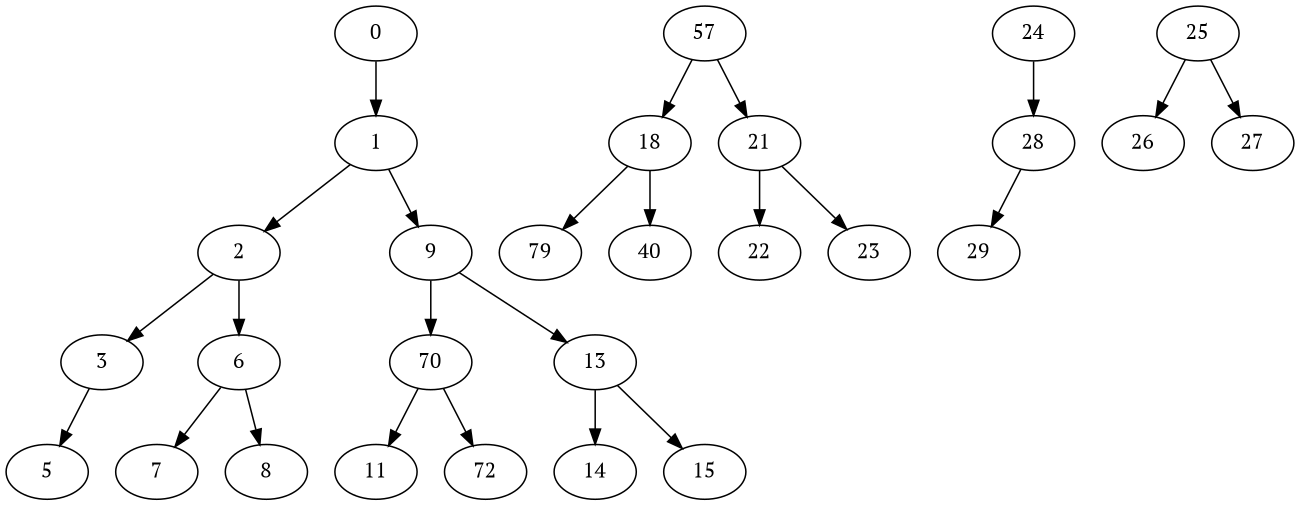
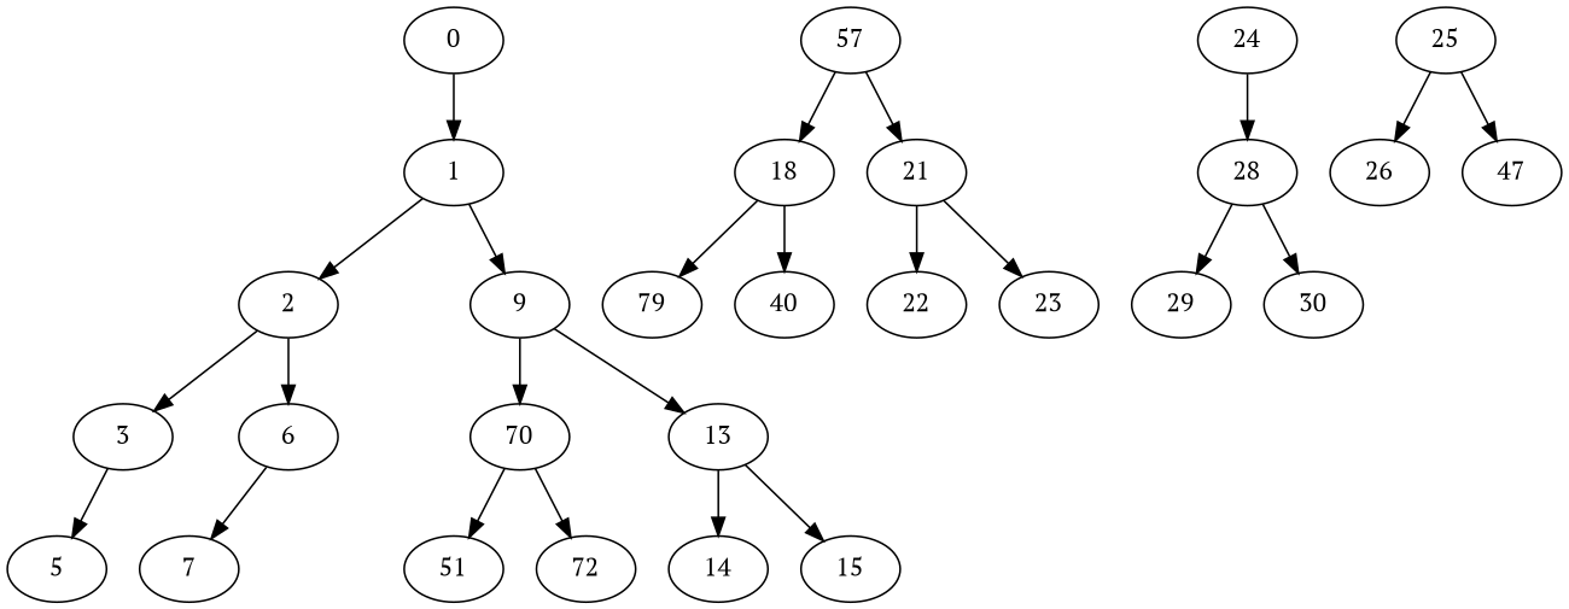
  strict digraph {
    fontname="PT Serif"
    node [fontname="PT Serif"]
    edge [fontname="PT Serif"]
    0 [height=0.5 width=0.75]
    1 [height=0.5 width=0.75]
    2 [height=0.5 width=0.75]
    9 [height=0.5 width=0.75]
    3 [height=0.5 width=0.75]
    6 [height=0.5 width=0.75]
    n7 [height=0.5 label=70 width=0.75]
    13 [height=0.5 width=0.75]
    n9 [height=0.5 label=57 width=0.75]
    18 [height=0.5 width=0.75]
    21 [height=0.5 width=0.75]
    24 [height=0.5 width=0.75]
    28 [height=0.5 width=0.75]
    5 [height=0.5 width=0.75]
    7 [height=0.5 width=0.75]
-   8 [height=0.5 width=0.75]
-   11 [height=0.5 width=0.75]
+   11 [height=0.5 width=0.75 label=51]
    n18 [height=0.5 label=72 width=0.75]
    14 [height=0.5 width=0.75]
    15 [height=0.5 width=0.75]
    n21 [height=0.5 label=79 width=0.75]
    n22 [height=0.5 label=40 width=0.75]
    22 [height=0.5 width=0.75]
    23 [height=0.5 width=0.75]
    25 [height=0.5 width=0.75]
    26 [height=0.5 width=0.75]
-   27 [height=0.5 width=0.75]
+   27 [height=0.5 width=0.75 label=47]
    29 [height=0.5 width=0.75]
+   30 [height=0.5 width=0.75]
    0 -> 1
    1 -> 2
    1 -> 9
    2 -> 3
    2 -> 6
    9 -> n7
    9 -> 13
    3 -> 5
    6 -> 7
-   6 -> 8
    n7 -> 11
    n7 -> n18
    13 -> 14
    13 -> 15
    n9 -> 18
    n9 -> 21
    18 -> n21
    18 -> n22
    21 -> 22
    21 -> 23
    24 -> 28
    28 -> 29
+   28 -> 30
    25 -> 26
    25 -> 27
  }
